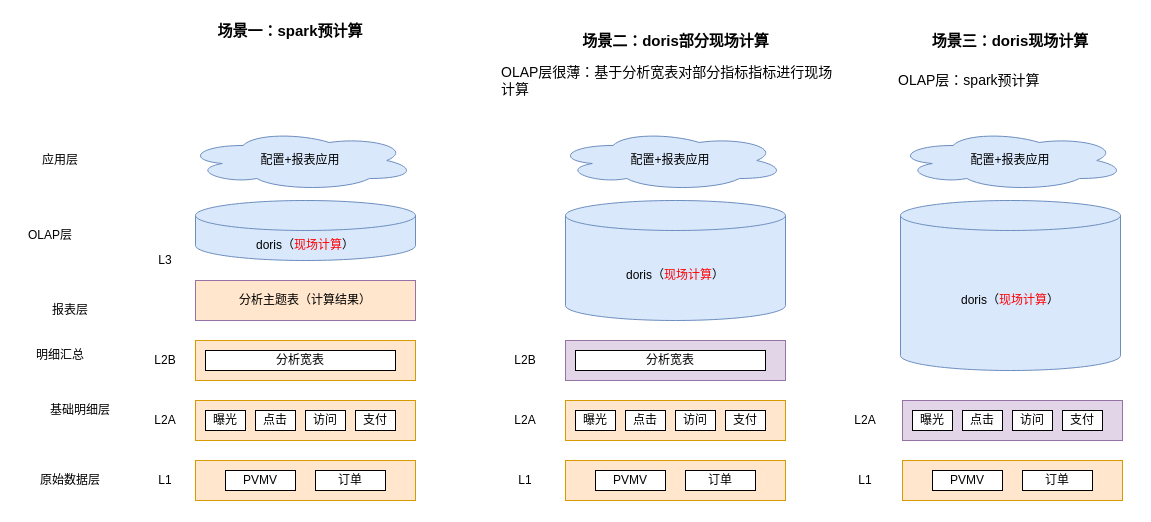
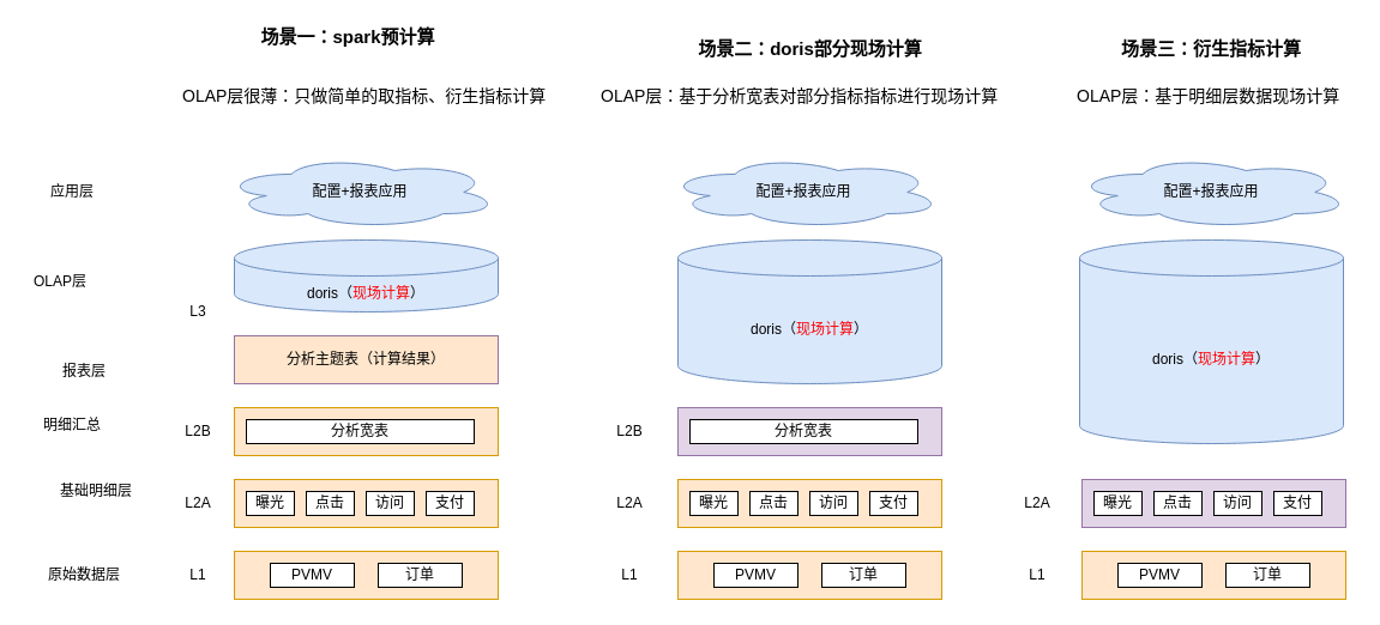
  <mxCell id="0" />
  <mxCell id="1" parent="0" />
  <mxCell id="2" value="" style="rounded=0;whiteSpace=wrap;html=1;fillColor=#ffe6cc;strokeColor=#d79b00;" parent="1" vertex="1"><mxGeometry x="195" y="460" width="220" height="40" as="geometry" /></mxCell>
  <mxCell id="3" value="L1" style="text;html=1;strokeColor=none;fillColor=none;align=center;verticalAlign=middle;whiteSpace=wrap;rounded=0;" parent="1" vertex="1"><mxGeometry x="145" y="470" width="40" height="20" as="geometry" /></mxCell>
  <mxCell id="4" value="L2A" style="text;html=1;strokeColor=none;fillColor=none;align=center;verticalAlign=middle;whiteSpace=wrap;rounded=0;" parent="1" vertex="1"><mxGeometry x="145" y="410" width="40" height="20" as="geometry" /></mxCell>
  <mxCell id="5" value="" style="rounded=0;whiteSpace=wrap;html=1;fillColor=#ffe6cc;strokeColor=#d79b00;" parent="1" vertex="1"><mxGeometry x="195" y="400" width="220" height="40" as="geometry" /></mxCell>
  <mxCell id="6" value="L2B" style="text;html=1;strokeColor=none;fillColor=none;align=center;verticalAlign=middle;whiteSpace=wrap;rounded=0;" parent="1" vertex="1"><mxGeometry x="145" y="350" width="40" height="20" as="geometry" /></mxCell>
  <mxCell id="7" value="" style="rounded=0;whiteSpace=wrap;html=1;fillColor=#ffe6cc;strokeColor=#d79b00;" parent="1" vertex="1"><mxGeometry x="195" y="340" width="220" height="40" as="geometry" /></mxCell>
  <mxCell id="8" value="L3" style="text;html=1;strokeColor=none;fillColor=none;align=center;verticalAlign=middle;whiteSpace=wrap;rounded=0;" parent="1" vertex="1"><mxGeometry x="145" y="250" width="40" height="20" as="geometry" /></mxCell>
  <mxCell id="9" value="分析主题表（计算结果）" style="rounded=0;whiteSpace=wrap;html=1;fillColor=#ffe6cc;strokeColor=#9673a6;" parent="1" vertex="1"><mxGeometry x="195" y="280" width="220" height="40" as="geometry" /></mxCell>
  <mxCell id="10" value="&lt;br&gt;&lt;br&gt;doris（&lt;font color=&quot;#ff0000&quot;&gt;现场计算&lt;/font&gt;）" style="shape=cylinder2;whiteSpace=wrap;html=1;boundedLbl=1;backgroundOutline=1;size=15;fillColor=#dae8fc;strokeColor=#6c8ebf;" parent="1" vertex="1"><mxGeometry x="195" y="200" width="220" height="60" as="geometry" /></mxCell>
  <mxCell id="11" value="配置+报表应用" style="ellipse;shape=cloud;whiteSpace=wrap;html=1;fillColor=#dae8fc;strokeColor=#6c8ebf;" parent="1" vertex="1"><mxGeometry x="185" y="130" width="230" height="60" as="geometry" /></mxCell>
  <mxCell id="12" value="L1" style="text;html=1;strokeColor=none;fillColor=none;align=center;verticalAlign=middle;whiteSpace=wrap;rounded=0;" parent="1" vertex="1"><mxGeometry x="505" y="470" width="40" height="20" as="geometry" /></mxCell>
  <mxCell id="13" value="L2A" style="text;html=1;strokeColor=none;fillColor=none;align=center;verticalAlign=middle;whiteSpace=wrap;rounded=0;" parent="1" vertex="1"><mxGeometry x="505" y="410" width="40" height="20" as="geometry" /></mxCell>
  <mxCell id="14" value="L2B" style="text;html=1;strokeColor=none;fillColor=none;align=center;verticalAlign=middle;whiteSpace=wrap;rounded=0;" parent="1" vertex="1"><mxGeometry x="505" y="350" width="40" height="20" as="geometry" /></mxCell>
  <mxCell id="15" value="&lt;br&gt;&lt;br&gt;doris（&lt;font color=&quot;#ff0000&quot;&gt;现场计算&lt;/font&gt;）" style="shape=cylinder2;whiteSpace=wrap;html=1;boundedLbl=1;backgroundOutline=1;size=15;fillColor=#dae8fc;strokeColor=#6c8ebf;" parent="1" vertex="1"><mxGeometry x="565" y="200" width="220" height="120" as="geometry" /></mxCell>
  <mxCell id="16" value="配置+报表应用" style="ellipse;shape=cloud;whiteSpace=wrap;html=1;fillColor=#dae8fc;strokeColor=#6c8ebf;" parent="1" vertex="1"><mxGeometry x="555" y="130" width="230" height="60" as="geometry" /></mxCell>
  <mxCell id="17" value="&lt;b&gt;&lt;font style=&quot;font-size: 15px&quot;&gt;场景一：spark预计算&lt;/font&gt;&lt;/b&gt;&lt;b&gt;&lt;font style=&quot;font-size: 15px&quot;&gt;&lt;br&gt;&lt;/font&gt;&lt;/b&gt;" style="text;html=1;strokeColor=none;fillColor=none;align=center;verticalAlign=middle;whiteSpace=wrap;rounded=0;" parent="1" vertex="1"><mxGeometry x="210" y="20" width="160" height="20" as="geometry" /></mxCell>
  <mxCell id="18" value="&lt;font style=&quot;font-size: 15px&quot;&gt;&lt;b&gt;场景二：doris部分现场计算&lt;/b&gt;&lt;br&gt;&lt;/font&gt;" style="text;html=1;strokeColor=none;fillColor=none;align=center;verticalAlign=middle;whiteSpace=wrap;rounded=0;" parent="1" vertex="1"><mxGeometry x="572.5" y="30" width="205" height="20" as="geometry" /></mxCell>
  <mxCell id="19" value="L1" style="text;html=1;strokeColor=none;fillColor=none;align=center;verticalAlign=middle;whiteSpace=wrap;rounded=0;" parent="1" vertex="1"><mxGeometry x="845" y="470" width="40" height="20" as="geometry" /></mxCell>
  <mxCell id="20" value="L2A" style="text;html=1;strokeColor=none;fillColor=none;align=center;verticalAlign=middle;whiteSpace=wrap;rounded=0;" parent="1" vertex="1"><mxGeometry x="845" y="410" width="40" height="20" as="geometry" /></mxCell>
  <mxCell id="21" value="&lt;br&gt;&lt;br&gt;doris（&lt;font color=&quot;#ff0000&quot;&gt;现场计算&lt;/font&gt;）" style="shape=cylinder2;whiteSpace=wrap;html=1;boundedLbl=1;backgroundOutline=1;size=15;fillColor=#dae8fc;strokeColor=#6c8ebf;" parent="1" vertex="1"><mxGeometry x="900" y="200" width="220" height="170" as="geometry" /></mxCell>
  <mxCell id="22" value="配置+报表应用" style="ellipse;shape=cloud;whiteSpace=wrap;html=1;fillColor=#dae8fc;strokeColor=#6c8ebf;" parent="1" vertex="1"><mxGeometry x="895" y="130" width="230" height="60" as="geometry" /></mxCell>
- <mxCell id="23" value="&lt;font style=&quot;font-size: 15px&quot;&gt;&lt;b&gt;场景三：doris现场计算&lt;/b&gt;&lt;br&gt;&lt;/font&gt;" style="text;html=1;strokeColor=none;fillColor=none;align=center;verticalAlign=middle;whiteSpace=wrap;rounded=0;" parent="1" vertex="1"><mxGeometry x="930" y="30" width="160" height="20" as="geometry" /></mxCell>
+ <mxCell id="23" value="&lt;font style=&quot;font-size: 15px&quot;&gt;&lt;b&gt;场景三：衍生指标计算&lt;/b&gt;&lt;br&gt;&lt;/font&gt;" style="text;html=1;strokeColor=none;fillColor=none;align=center;verticalAlign=middle;whiteSpace=wrap;rounded=0;" parent="1" vertex="1"><mxGeometry x="930" y="30" width="160" height="20" as="geometry" /></mxCell>
  <mxCell id="24" value="原始数据层" style="text;html=1;strokeColor=none;fillColor=none;align=center;verticalAlign=middle;whiteSpace=wrap;rounded=0;" parent="1" vertex="1"><mxGeometry x="35" y="470" width="70" height="20" as="geometry" /></mxCell>
  <mxCell id="25" value="基础明细层" style="text;html=1;strokeColor=none;fillColor=none;align=center;verticalAlign=middle;whiteSpace=wrap;rounded=0;" parent="1" vertex="1"><mxGeometry x="45" y="400" width="70" height="20" as="geometry" /></mxCell>
  <mxCell id="26" value="明细汇总" style="text;html=1;strokeColor=none;fillColor=none;align=center;verticalAlign=middle;whiteSpace=wrap;rounded=0;" parent="1" vertex="1"><mxGeometry x="25" y="345" width="70" height="20" as="geometry" /></mxCell>
  <mxCell id="27" value="报表层" style="text;html=1;strokeColor=none;fillColor=none;align=center;verticalAlign=middle;whiteSpace=wrap;rounded=0;" parent="1" vertex="1"><mxGeometry x="35" y="300" width="70" height="20" as="geometry" /></mxCell>
  <mxCell id="28" value="PVMV" style="rounded=0;whiteSpace=wrap;html=1;" parent="1" vertex="1"><mxGeometry x="225" y="470" width="70" height="20" as="geometry" /></mxCell>
  <mxCell id="29" value="订单" style="rounded=0;whiteSpace=wrap;html=1;" parent="1" vertex="1"><mxGeometry x="315" y="470" width="70" height="20" as="geometry" /></mxCell>
  <mxCell id="30" value="曝光" style="rounded=0;whiteSpace=wrap;html=1;" parent="1" vertex="1"><mxGeometry x="205" y="410" width="40" height="20" as="geometry" /></mxCell>
  <mxCell id="31" value="点击" style="rounded=0;whiteSpace=wrap;html=1;" parent="1" vertex="1"><mxGeometry x="255" y="410" width="40" height="20" as="geometry" /></mxCell>
  <mxCell id="32" value="访问" style="rounded=0;whiteSpace=wrap;html=1;" parent="1" vertex="1"><mxGeometry x="305" y="410" width="40" height="20" as="geometry" /></mxCell>
  <mxCell id="33" value="支付" style="rounded=0;whiteSpace=wrap;html=1;" parent="1" vertex="1"><mxGeometry x="355" y="410" width="40" height="20" as="geometry" /></mxCell>
  <mxCell id="34" value="分析宽表" style="rounded=0;whiteSpace=wrap;html=1;" parent="1" vertex="1"><mxGeometry x="205" y="350" width="190" height="20" as="geometry" /></mxCell>
  <mxCell id="35" value="" style="rounded=0;whiteSpace=wrap;html=1;fillColor=#ffe6cc;strokeColor=#d79b00;" parent="1" vertex="1"><mxGeometry x="565" y="460" width="220" height="40" as="geometry" /></mxCell>
  <mxCell id="36" value="" style="rounded=0;whiteSpace=wrap;html=1;fillColor=#ffe6cc;strokeColor=#d79b00;" parent="1" vertex="1"><mxGeometry x="565" y="400" width="220" height="40" as="geometry" /></mxCell>
  <mxCell id="37" value="" style="rounded=0;whiteSpace=wrap;html=1;fillColor=#e1d5e7;strokeColor=#9673a6;" parent="1" vertex="1"><mxGeometry x="565" y="340" width="220" height="40" as="geometry" /></mxCell>
  <mxCell id="38" value="PVMV" style="rounded=0;whiteSpace=wrap;html=1;" parent="1" vertex="1"><mxGeometry x="595" y="470" width="70" height="20" as="geometry" /></mxCell>
  <mxCell id="39" value="订单" style="rounded=0;whiteSpace=wrap;html=1;" parent="1" vertex="1"><mxGeometry x="685" y="470" width="70" height="20" as="geometry" /></mxCell>
  <mxCell id="40" value="曝光" style="rounded=0;whiteSpace=wrap;html=1;" parent="1" vertex="1"><mxGeometry x="575" y="410" width="40" height="20" as="geometry" /></mxCell>
  <mxCell id="41" value="点击" style="rounded=0;whiteSpace=wrap;html=1;" parent="1" vertex="1"><mxGeometry x="625" y="410" width="40" height="20" as="geometry" /></mxCell>
  <mxCell id="42" value="访问" style="rounded=0;whiteSpace=wrap;html=1;" parent="1" vertex="1"><mxGeometry x="675" y="410" width="40" height="20" as="geometry" /></mxCell>
  <mxCell id="43" value="支付" style="rounded=0;whiteSpace=wrap;html=1;" parent="1" vertex="1"><mxGeometry x="725" y="410" width="40" height="20" as="geometry" /></mxCell>
  <mxCell id="44" value="分析宽表" style="rounded=0;whiteSpace=wrap;html=1;" parent="1" vertex="1"><mxGeometry x="575" y="350" width="190" height="20" as="geometry" /></mxCell>
  <mxCell id="45" value="" style="rounded=0;whiteSpace=wrap;html=1;fillColor=#ffe6cc;strokeColor=#d79b00;" parent="1" vertex="1"><mxGeometry x="902" y="460" width="220" height="40" as="geometry" /></mxCell>
  <mxCell id="46" value="" style="rounded=0;whiteSpace=wrap;html=1;fillColor=#e1d5e7;strokeColor=#9673a6;" parent="1" vertex="1"><mxGeometry x="902" y="400" width="220" height="40" as="geometry" /></mxCell>
  <mxCell id="47" value="PVMV" style="rounded=0;whiteSpace=wrap;html=1;" parent="1" vertex="1"><mxGeometry x="932" y="470" width="70" height="20" as="geometry" /></mxCell>
  <mxCell id="48" value="订单" style="rounded=0;whiteSpace=wrap;html=1;" parent="1" vertex="1"><mxGeometry x="1022" y="470" width="70" height="20" as="geometry" /></mxCell>
  <mxCell id="49" value="曝光" style="rounded=0;whiteSpace=wrap;html=1;" parent="1" vertex="1"><mxGeometry x="912" y="410" width="40" height="20" as="geometry" /></mxCell>
  <mxCell id="50" value="点击" style="rounded=0;whiteSpace=wrap;html=1;" parent="1" vertex="1"><mxGeometry x="962" y="410" width="40" height="20" as="geometry" /></mxCell>
  <mxCell id="51" value="访问" style="rounded=0;whiteSpace=wrap;html=1;" parent="1" vertex="1"><mxGeometry x="1012" y="410" width="40" height="20" as="geometry" /></mxCell>
  <mxCell id="52" value="支付" style="rounded=0;whiteSpace=wrap;html=1;" parent="1" vertex="1"><mxGeometry x="1062" y="410" width="40" height="20" as="geometry" /></mxCell>
  <mxCell id="53" value="OLAP层" style="text;html=1;strokeColor=none;fillColor=none;align=center;verticalAlign=middle;whiteSpace=wrap;rounded=0;" vertex="1" parent="1"><mxGeometry x="20" y="220" width="60" height="30" as="geometry" /></mxCell>
+ <mxCell id="54" value="&lt;font style=&quot;font-size: 14px;&quot;&gt;OLAP层很薄：只做简单的取指标、衍生指标计算&lt;/font&gt;" style="text;html=1;strokeColor=none;fillColor=none;align=left;verticalAlign=middle;whiteSpace=wrap;rounded=0;" vertex="1" parent="1"><mxGeometry x="150" y="50" width="310" height="60" as="geometry" /></mxCell>
  <mxCell id="55" value="应用层" style="text;html=1;strokeColor=none;fillColor=none;align=center;verticalAlign=middle;whiteSpace=wrap;rounded=0;" vertex="1" parent="1"><mxGeometry x="30" y="145" width="60" height="30" as="geometry" /></mxCell>
- <mxCell id="56" value="&lt;font style=&quot;font-size: 14px;&quot;&gt;OLAP层很薄：基于分析宽表对部分指标指标进行现场计算&lt;/font&gt;" style="text;html=1;strokeColor=none;fillColor=none;align=left;verticalAlign=middle;whiteSpace=wrap;rounded=0;" vertex="1" parent="1"><mxGeometry x="499.25" y="50" width="341.5" height="60" as="geometry" /></mxCell>
- <mxCell id="57" value="&lt;font style=&quot;font-size: 14px;&quot;&gt;OLAP层：spark预计算&lt;/font&gt;" style="text;html=1;strokeColor=none;fillColor=none;align=left;verticalAlign=middle;whiteSpace=wrap;rounded=0;" vertex="1" parent="1"><mxGeometry x="895.5" y="50" width="233" height="60" as="geometry" /></mxCell>
+ <mxCell id="56" value="&lt;font style=&quot;font-size: 14px;&quot;&gt;OLAP层：基于分析宽表对部分指标指标进行现场计算&lt;/font&gt;" style="text;html=1;strokeColor=none;fillColor=none;align=left;verticalAlign=middle;whiteSpace=wrap;rounded=0;" vertex="1" parent="1"><mxGeometry x="499.25" y="50" width="341.5" height="60" as="geometry" /></mxCell>
+ <mxCell id="57" value="&lt;font style=&quot;font-size: 14px;&quot;&gt;OLAP层：基于明细层数据现场计算&lt;/font&gt;" style="text;html=1;strokeColor=none;fillColor=none;align=left;verticalAlign=middle;whiteSpace=wrap;rounded=0;" vertex="1" parent="1"><mxGeometry x="895.5" y="50" width="233" height="60" as="geometry" /></mxCell>
